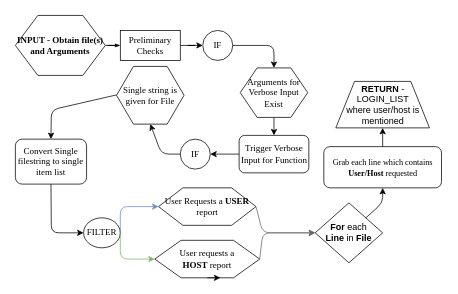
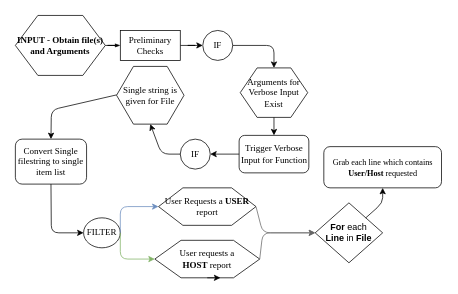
  <mxCell id="0" />
  <mxCell id="1" parent="0" />
  <mxCell id="2" style="edgeStyle=orthogonalEdgeStyle;rounded=1;html=1;labelBackgroundColor=none;startArrow=none;startFill=0;startSize=5;endArrow=classicThin;endFill=1;endSize=5;jettySize=auto;orthogonalLoop=1;strokeColor=#000000;strokeWidth=1;fontFamily=Verdana;fontSize=8;fontColor=#000000;entryX=0;entryY=0.5;entryDx=0;entryDy=0;" parent="1" source="3" target="5" edge="1"><mxGeometry relative="1" as="geometry"><mxPoint x="170" y="60" as="targetPoint" /></mxGeometry></mxCell>
  <mxCell id="3" value="INPUT - Obtain file(s) and Arguments&lt;br&gt;" style="shape=hexagon;perimeter=hexagonPerimeter;whiteSpace=wrap;html=1;rounded=0;shadow=0;labelBackgroundColor=none;strokeColor=#000000;strokeWidth=1;fillColor=#ffffff;fontFamily=Verdana;fontSize=12;fontColor=#000000;align=center;fontStyle=1" parent="1" vertex="1"><mxGeometry x="20" y="20" width="120" height="80" as="geometry" /></mxCell>
  <mxCell id="4" value="" style="edgeStyle=orthogonalEdgeStyle;rounded=0;orthogonalLoop=1;jettySize=auto;html=1;" edge="1" parent="1" source="5" target="6"><mxGeometry relative="1" as="geometry"><mxPoint x="200" y="115" as="targetPoint" /></mxGeometry></mxCell>
  <mxCell id="5" value="Preliminary Checks&lt;br&gt;" style="rounded=1;whiteSpace=wrap;html=1;shadow=0;labelBackgroundColor=none;strokeColor=#000000;strokeWidth=1;fillColor=#ffffff;fontFamily=Verdana;fontSize=12;fontColor=#000000;align=center;arcSize=0;" parent="1" vertex="1"><mxGeometry x="160" y="40" width="80" height="40" as="geometry" /></mxCell>
  <mxCell id="6" value="IF" style="ellipse;whiteSpace=wrap;html=1;rounded=1;shadow=0;labelBackgroundColor=none;strokeColor=#000000;strokeWidth=1;fillColor=#ffffff;fontFamily=Verdana;fontSize=12;fontColor=#000000;align=center;" vertex="1" parent="1"><mxGeometry x="270" y="40" width="40" height="40" as="geometry" /></mxCell>
  <mxCell id="7" value="Arguments for Verbose Input Exist" style="shape=hexagon;perimeter=hexagonPerimeter;whiteSpace=wrap;html=1;rounded=0;shadow=0;labelBackgroundColor=none;strokeColor=#000000;strokeWidth=1;fillColor=#ffffff;fontFamily=Verdana;fontSize=12;fontColor=#000000;align=center;" vertex="1" parent="1"><mxGeometry x="320" y="90" width="90" height="66" as="geometry" /></mxCell>
  <mxCell id="8" value="" style="endArrow=classic;html=1;exitX=1;exitY=0.5;exitDx=0;exitDy=0;entryX=0.5;entryY=0;entryDx=0;entryDy=0;" edge="1" parent="1" source="6" target="7"><mxGeometry width="50" height="50" relative="1" as="geometry"><mxPoint x="410" y="70" as="sourcePoint" /><mxPoint x="460" y="20" as="targetPoint" /><Array as="points"><mxPoint x="365" y="60" /></Array></mxGeometry></mxCell>
  <mxCell id="9" value="Trigger Verbose Input for Function&lt;br&gt;" style="rounded=1;whiteSpace=wrap;html=1;shadow=0;labelBackgroundColor=none;strokeColor=#000000;strokeWidth=1;fillColor=#ffffff;fontFamily=Verdana;fontSize=12;fontColor=#000000;align=center;" vertex="1" parent="1"><mxGeometry x="318.5" y="180" width="93" height="50" as="geometry" /></mxCell>
  <mxCell id="10" value="" style="endArrow=classic;html=1;entryX=0.5;entryY=0;entryDx=0;entryDy=0;" edge="1" parent="1" source="7" target="9"><mxGeometry width="50" height="50" relative="1" as="geometry"><mxPoint x="379.5" y="158" as="sourcePoint" /><mxPoint x="389.5" y="102" as="targetPoint" /><Array as="points" /></mxGeometry></mxCell>
  <mxCell id="11" value="User Requests a &lt;b&gt;USER &lt;/b&gt;report&lt;br&gt;" style="shape=hexagon;perimeter=hexagonPerimeter;whiteSpace=wrap;html=1;rounded=0;shadow=0;labelBackgroundColor=none;strokeColor=#000000;strokeWidth=1;fillColor=#ffffff;fontFamily=Verdana;fontSize=12;fontColor=#000000;align=center;" vertex="1" parent="1"><mxGeometry x="211" y="250" width="130" height="50" as="geometry" /></mxCell>
  <mxCell id="12" value="User requests a &lt;b&gt;HOST&lt;/b&gt;&amp;nbsp;report&lt;br&gt;" style="shape=hexagon;perimeter=hexagonPerimeter;whiteSpace=wrap;html=1;rounded=0;shadow=0;labelBackgroundColor=none;strokeColor=#000000;strokeWidth=1;fillColor=#ffffff;fontFamily=Verdana;fontSize=12;fontColor=#000000;align=center;" vertex="1" parent="1"><mxGeometry x="206" y="320" width="140" height="50" as="geometry" /></mxCell>
  <mxCell id="13" value="IF" style="ellipse;whiteSpace=wrap;html=1;rounded=1;shadow=0;labelBackgroundColor=none;strokeColor=#000000;strokeWidth=1;fillColor=#ffffff;fontFamily=Verdana;fontSize=12;fontColor=#000000;align=center;" vertex="1" parent="1"><mxGeometry x="240" y="185" width="40" height="40" as="geometry" /></mxCell>
  <mxCell id="14" value="" style="endArrow=classic;html=1;exitX=0;exitY=0.5;exitDx=0;exitDy=0;entryX=1;entryY=0.5;entryDx=0;entryDy=0;" edge="1" parent="1" source="9" target="13"><mxGeometry width="50" height="50" relative="1" as="geometry"><mxPoint x="330" y="290" as="sourcePoint" /><mxPoint x="380" y="240" as="targetPoint" /></mxGeometry></mxCell>
  <mxCell id="15" value="Single string is given for File" style="shape=hexagon;perimeter=hexagonPerimeter;whiteSpace=wrap;html=1;rounded=0;shadow=0;labelBackgroundColor=none;strokeColor=#000000;strokeWidth=1;fillColor=#ffffff;fontFamily=Verdana;fontSize=12;fontColor=#000000;align=center;" vertex="1" parent="1"><mxGeometry x="155" y="88" width="90" height="77" as="geometry" /></mxCell>
  <mxCell id="16" value="" style="endArrow=classic;html=1;exitX=0;exitY=0.5;exitDx=0;exitDy=0;entryX=0.5;entryY=1;entryDx=0;entryDy=0;" edge="1" parent="1" source="13" target="15"><mxGeometry width="50" height="50" relative="1" as="geometry"><mxPoint x="180" y="250" as="sourcePoint" /><mxPoint x="230" y="200" as="targetPoint" /><Array as="points"><mxPoint x="215" y="205" /></Array></mxGeometry></mxCell>
  <mxCell id="17" value="" style="endArrow=classic;html=1;exitX=0;exitY=0.5;exitDx=0;exitDy=0;entryX=0.5;entryY=0;entryDx=0;entryDy=0;" edge="1" parent="1" source="15" target="18"><mxGeometry width="50" height="50" relative="1" as="geometry"><mxPoint x="100" y="180" as="sourcePoint" /><mxPoint x="70" y="200" as="targetPoint" /><Array as="points"><mxPoint x="68" y="146" /></Array></mxGeometry></mxCell>
  <mxCell id="18" value="Convert Single filestring to single item list&lt;br&gt;" style="rounded=1;whiteSpace=wrap;html=1;shadow=0;labelBackgroundColor=none;strokeColor=#000000;strokeWidth=1;fillColor=#ffffff;fontFamily=Verdana;fontSize=12;fontColor=#000000;align=center;" vertex="1" parent="1"><mxGeometry x="20" y="185" width="95" height="60" as="geometry" /></mxCell>
  <mxCell id="19" value="FILTER" style="ellipse;whiteSpace=wrap;html=1;rounded=1;shadow=0;labelBackgroundColor=none;strokeColor=#000000;strokeWidth=1;fillColor=#ffffff;fontFamily=Verdana;fontSize=12;fontColor=#000000;align=center;" vertex="1" parent="1"><mxGeometry x="111" y="290" width="49" height="40" as="geometry" /></mxCell>
  <mxCell id="20" value="" style="endArrow=classic;html=1;exitX=0.5;exitY=1;exitDx=0;exitDy=0;entryX=0;entryY=0.5;entryDx=0;entryDy=0;" edge="1" parent="1" source="18" target="19"><mxGeometry width="50" height="50" relative="1" as="geometry"><mxPoint x="60" y="390" as="sourcePoint" /><mxPoint x="110" y="340" as="targetPoint" /><Array as="points"><mxPoint x="68" y="310" /></Array></mxGeometry></mxCell>
  <mxCell id="21" value="" style="endArrow=classic;html=1;exitX=1;exitY=0.5;exitDx=0;exitDy=0;entryX=0;entryY=0.5;entryDx=0;entryDy=0;fillColor=#dae8fc;strokeColor=#6c8ebf;" edge="1" parent="1" source="19" target="11"><mxGeometry width="50" height="50" relative="1" as="geometry"><mxPoint x="160" y="390" as="sourcePoint" /><mxPoint x="210" y="340" as="targetPoint" /><Array as="points"><mxPoint x="160" y="275" /></Array></mxGeometry></mxCell>
  <mxCell id="22" value="" style="endArrow=classic;html=1;exitX=1;exitY=0.5;exitDx=0;exitDy=0;entryX=0;entryY=0.5;entryDx=0;entryDy=0;fillColor=#d5e8d4;strokeColor=#82b366;" edge="1" parent="1" source="19" target="12"><mxGeometry width="50" height="50" relative="1" as="geometry"><mxPoint x="161" y="300" as="sourcePoint" /><mxPoint x="221" y="275" as="targetPoint" /><Array as="points"><mxPoint x="160" y="345" /></Array></mxGeometry></mxCell>
  <mxCell id="23" style="edgeStyle=orthogonalEdgeStyle;rounded=0;orthogonalLoop=1;jettySize=auto;html=1;exitX=0.5;exitY=1;exitDx=0;exitDy=0;entryX=0.625;entryY=1;entryDx=0;entryDy=0;" edge="1" parent="1" source="12" target="12"><mxGeometry relative="1" as="geometry" /></mxCell>
  <mxCell id="24" value="" style="endArrow=classic;html=1;exitX=1;exitY=0.5;exitDx=0;exitDy=0;fillColor=#f5f5f5;strokeColor=#666666;entryX=0;entryY=0.5;entryDx=0;entryDy=0;" edge="1" parent="1" source="11" target="26"><mxGeometry width="50" height="50" relative="1" as="geometry"><mxPoint x="400" y="320" as="sourcePoint" /><mxPoint x="410" y="310" as="targetPoint" /><Array as="points"><mxPoint x="350" y="310" /></Array></mxGeometry></mxCell>
  <mxCell id="25" value="" style="endArrow=classic;html=1;exitX=1;exitY=0.5;exitDx=0;exitDy=0;fillColor=#f5f5f5;strokeColor=#666666;entryX=0;entryY=0.5;entryDx=0;entryDy=0;" edge="1" parent="1" source="12" target="26"><mxGeometry width="50" height="50" relative="1" as="geometry"><mxPoint x="351" y="275" as="sourcePoint" /><mxPoint x="410" y="310" as="targetPoint" /><Array as="points"><mxPoint x="350" y="310" /></Array></mxGeometry></mxCell>
  <mxCell id="26" value="&lt;b&gt;For &lt;/b&gt;each &lt;b&gt;Line&lt;/b&gt;&amp;nbsp;in &lt;b&gt;File&lt;/b&gt;" style="rhombus;whiteSpace=wrap;html=1;" vertex="1" parent="1"><mxGeometry x="420" y="270" width="90" height="80" as="geometry" /></mxCell>
  <mxCell id="27" value="" style="endArrow=classic;html=1;exitX=1;exitY=0;exitDx=0;exitDy=0;entryX=0.5;entryY=1;entryDx=0;entryDy=0;" edge="1" parent="1" source="26" target="28"><mxGeometry width="50" height="50" relative="1" as="geometry"><mxPoint x="550" y="280" as="sourcePoint" /><mxPoint x="510" y="240" as="targetPoint" /><Array as="points"><mxPoint x="510" y="270" /></Array></mxGeometry></mxCell>
  <mxCell id="28" value="&lt;font style=&quot;font-size: 11px&quot;&gt;Grab each line which contains &lt;b&gt;User/Host&lt;/b&gt;&amp;nbsp;requested&lt;/font&gt;" style="rounded=1;whiteSpace=wrap;html=1;shadow=0;labelBackgroundColor=none;strokeColor=#000000;strokeWidth=1;fillColor=#ffffff;fontFamily=Verdana;fontSize=12;fontColor=#000000;align=center;" vertex="1" parent="1"><mxGeometry x="431.5" y="195" width="157" height="55" as="geometry" /></mxCell>
- <mxCell id="29" value="&lt;b&gt;RETURN &lt;/b&gt;- LOGIN_LIST &lt;br&gt;where user/host is mentioned" style="shape=trapezoid;perimeter=trapezoidPerimeter;whiteSpace=wrap;html=1;fontStyle=0" vertex="1" parent="1"><mxGeometry x="447.5" y="108" width="125" height="62" as="geometry" /></mxCell>
- <mxCell id="30" value="" style="endArrow=classic;html=1;exitX=0.5;exitY=0;exitDx=0;exitDy=0;entryX=0.5;entryY=1;entryDx=0;entryDy=0;" edge="1" parent="1" source="28" target="29"><mxGeometry width="50" height="50" relative="1" as="geometry"><mxPoint x="610" y="250" as="sourcePoint" /><mxPoint x="660" y="200" as="targetPoint" /></mxGeometry></mxCell>
